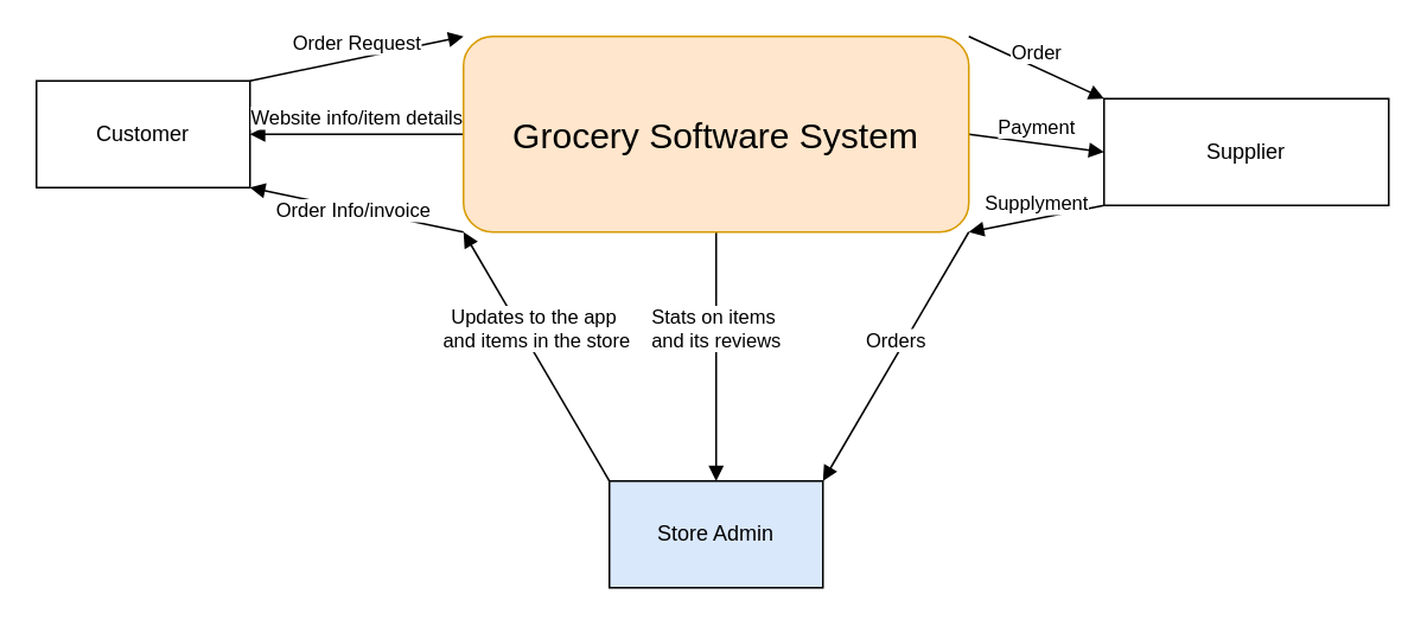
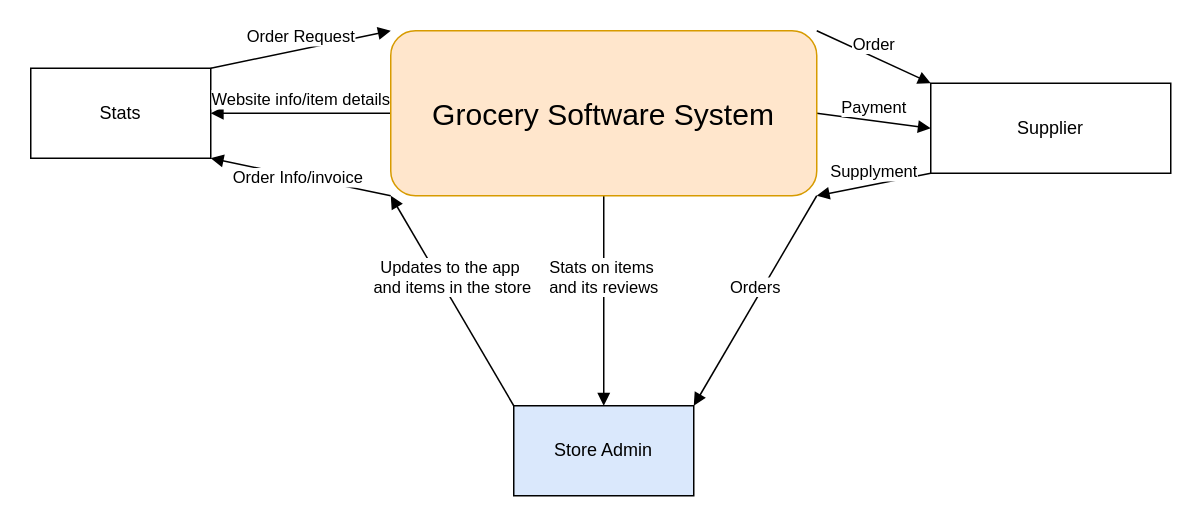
  <mxCell id="0" />
  <mxCell id="1" parent="0" />
- <mxCell id="2" value="Customer" style="rounded=0;whiteSpace=wrap;html=1;" parent="1" vertex="1"><mxGeometry x="20" y="45" width="120" height="60" as="geometry" /></mxCell>
+ <mxCell id="2" value="Stats" style="rounded=0;whiteSpace=wrap;html=1;" parent="1" vertex="1"><mxGeometry x="20" y="45" width="120" height="60" as="geometry" /></mxCell>
  <mxCell id="3" value="" style="html=1;verticalAlign=bottom;endArrow=block;curved=0;rounded=0;entryX=1;entryY=1;entryDx=0;entryDy=0;exitX=0;exitY=1;exitDx=0;exitDy=0;" parent="1" source="15" target="2" edge="1"><mxGeometry width="80" relative="1" as="geometry"><mxPoint x="270" y="105" as="sourcePoint" /><mxPoint x="360" y="45" as="targetPoint" /></mxGeometry></mxCell>
  <mxCell id="4" value="Order Info/invoice" style="edgeLabel;html=1;align=center;verticalAlign=middle;resizable=0;points=[];" parent="3" vertex="1" connectable="0"><mxGeometry x="0.154" y="2" relative="1" as="geometry"><mxPoint x="7" as="offset" /></mxGeometry></mxCell>
  <mxCell id="5" value="Order Request" style="html=1;verticalAlign=bottom;endArrow=block;curved=0;rounded=0;exitX=1;exitY=0;exitDx=0;exitDy=0;entryX=0;entryY=0;entryDx=0;entryDy=0;" parent="1" source="2" target="15" edge="1"><mxGeometry width="80" relative="1" as="geometry"><mxPoint x="280" y="45" as="sourcePoint" /><mxPoint x="270" y="55" as="targetPoint" /></mxGeometry></mxCell>
  <mxCell id="6" value="Supplier" style="html=1;whiteSpace=wrap;" parent="1" vertex="1"><mxGeometry x="620" y="55" width="160" height="60" as="geometry" /></mxCell>
  <mxCell id="7" value="Order" style="html=1;verticalAlign=bottom;endArrow=block;curved=0;rounded=0;exitX=1;exitY=0;exitDx=0;exitDy=0;entryX=0;entryY=0;entryDx=0;entryDy=0;" parent="1" source="15" target="6" edge="1"><mxGeometry width="80" relative="1" as="geometry"><mxPoint x="519" y="55" as="sourcePoint" /><mxPoint x="440" y="220" as="targetPoint" /></mxGeometry></mxCell>
  <mxCell id="8" value="Payment" style="html=1;verticalAlign=bottom;endArrow=block;curved=0;rounded=0;exitX=1;exitY=0.5;exitDx=0;exitDy=0;entryX=0;entryY=0.5;entryDx=0;entryDy=0;" parent="1" source="15" target="6" edge="1"><mxGeometry width="80" relative="1" as="geometry"><mxPoint x="519" y="80" as="sourcePoint" /><mxPoint x="440" y="220" as="targetPoint" /></mxGeometry></mxCell>
  <mxCell id="9" value="Supplyment" style="html=1;verticalAlign=bottom;endArrow=block;curved=0;rounded=0;exitX=0;exitY=1;exitDx=0;exitDy=0;entryX=1;entryY=1;entryDx=0;entryDy=0;" parent="1" source="6" target="15" edge="1"><mxGeometry width="80" relative="1" as="geometry"><mxPoint x="360" y="220" as="sourcePoint" /><mxPoint x="519" y="105" as="targetPoint" /></mxGeometry></mxCell>
  <mxCell id="10" value="Website info/item details" style="html=1;verticalAlign=bottom;endArrow=block;curved=0;rounded=0;exitX=0;exitY=0.5;exitDx=0;exitDy=0;entryX=1;entryY=0.5;entryDx=0;entryDy=0;" parent="1" source="15" target="2" edge="1"><mxGeometry width="80" relative="1" as="geometry"><mxPoint x="270" y="80" as="sourcePoint" /><mxPoint x="440" y="150" as="targetPoint" /></mxGeometry></mxCell>
  <mxCell id="11" value="Store Admin" style="rounded=0;whiteSpace=wrap;html=1;fillColor=#dae8fc;" parent="1" vertex="1"><mxGeometry x="342" y="270" width="120" height="60" as="geometry" /></mxCell>
  <mxCell id="12" value="Orders" style="html=1;verticalAlign=bottom;endArrow=block;curved=0;rounded=0;exitX=1;exitY=1;exitDx=0;exitDy=0;entryX=1;entryY=0;entryDx=0;entryDy=0;" parent="1" source="15" target="11" edge="1"><mxGeometry x="0.004" width="80" relative="1" as="geometry"><mxPoint x="519" y="105" as="sourcePoint" /><mxPoint x="457" y="180" as="targetPoint" /><mxPoint as="offset" /></mxGeometry></mxCell>
  <mxCell id="13" value="Stats on items&amp;nbsp;&lt;div&gt;and its reviews&lt;/div&gt;" style="html=1;verticalAlign=bottom;endArrow=block;curved=0;rounded=0;exitX=0.5;exitY=1;exitDx=0;exitDy=0;entryX=0.5;entryY=0;entryDx=0;entryDy=0;" parent="1" source="15" target="11" edge="1"><mxGeometry width="80" relative="1" as="geometry"><mxPoint x="402.966" y="104.75" as="sourcePoint" /><mxPoint x="400" y="260" as="targetPoint" /></mxGeometry></mxCell>
  <mxCell id="14" value="Updates to the app&amp;nbsp;&lt;div&gt;and items in the store&lt;/div&gt;" style="html=1;verticalAlign=bottom;endArrow=block;curved=0;rounded=0;entryX=0;entryY=1;entryDx=0;entryDy=0;exitX=0;exitY=0;exitDx=0;exitDy=0;" parent="1" source="11" target="15" edge="1"><mxGeometry x="0.004" width="80" relative="1" as="geometry"><mxPoint x="290" y="280" as="sourcePoint" /><mxPoint x="270" y="105" as="targetPoint" /><mxPoint as="offset" /></mxGeometry></mxCell>
  <mxCell id="15" value="&lt;font style=&quot;font-size: 20px;&quot;&gt;Grocery Software System&lt;/font&gt;" style="whiteSpace=wrap;html=1;fillColor=#ffe6cc;strokeColor=#d79b00;rounded=1;" vertex="1" parent="1"><mxGeometry x="260" y="20" width="284" height="110" as="geometry" /></mxCell>
